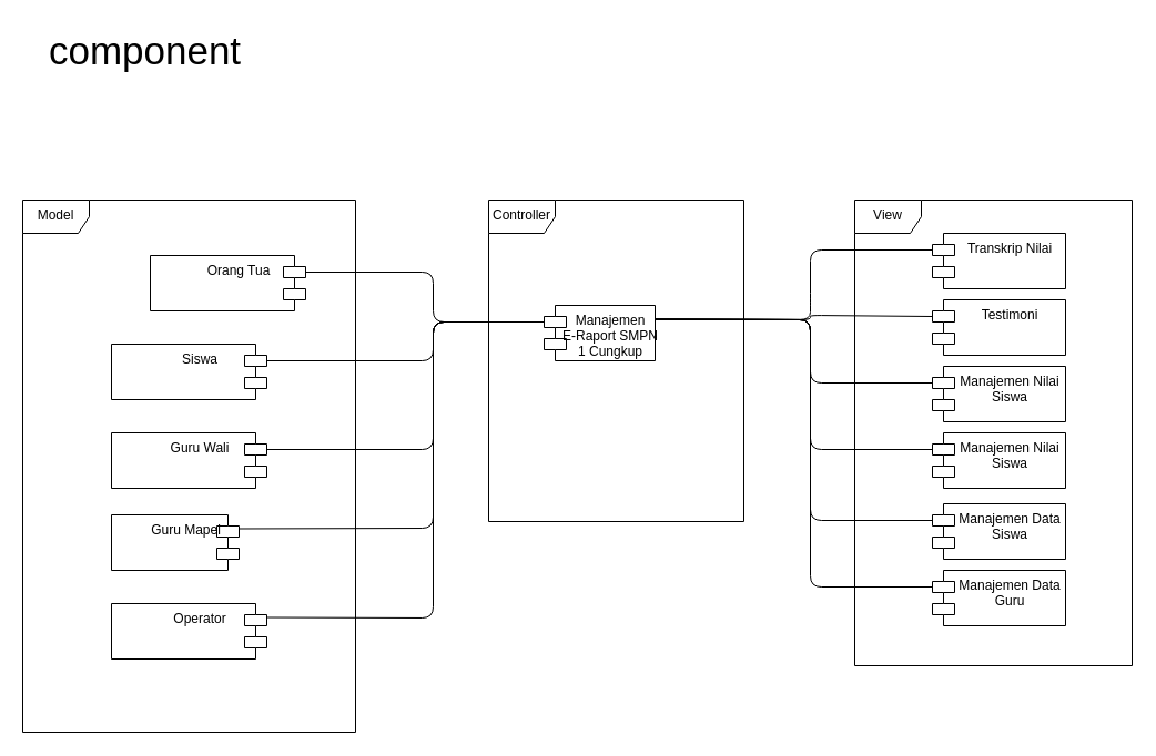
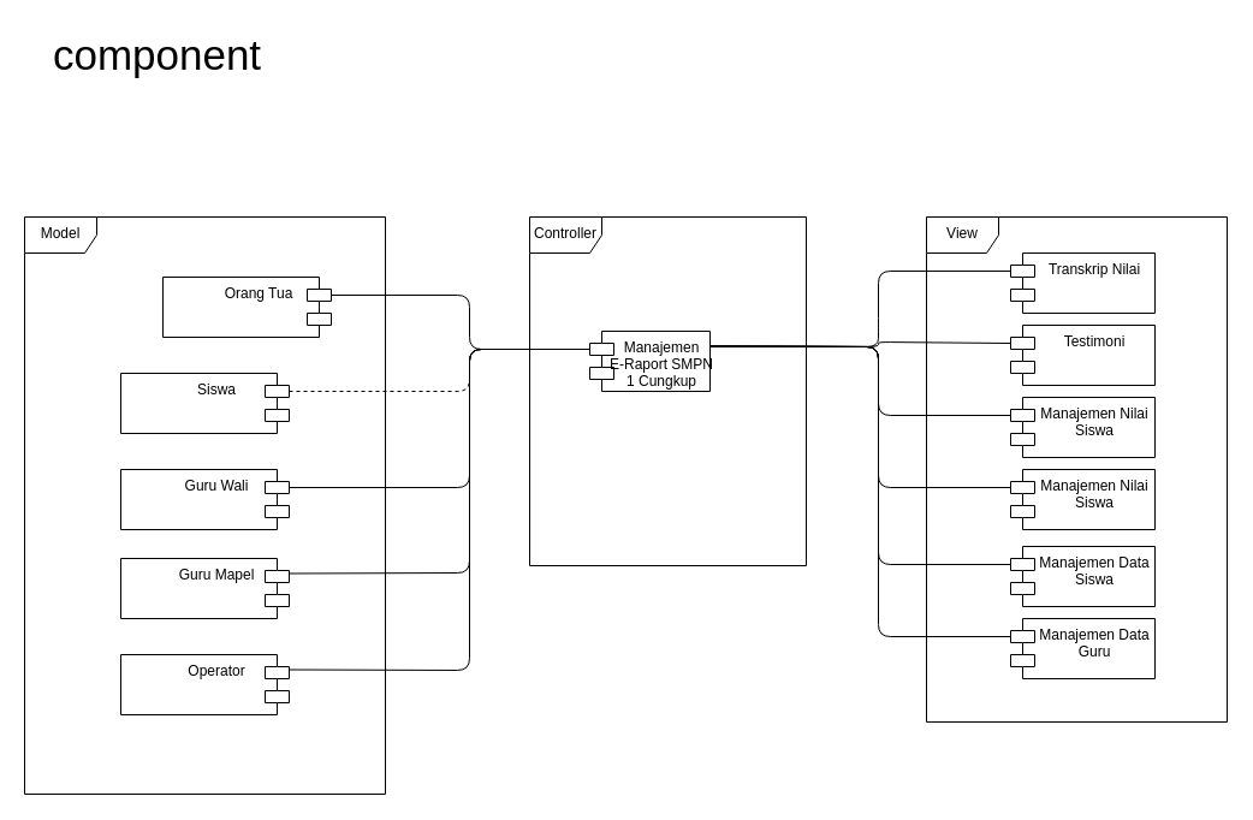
  <mxCell id="0" />
  <mxCell id="1" parent="0" />
  <mxCell id="2" value="View" style="shape=umlFrame;whiteSpace=wrap;html=1;verticalAlign=top;" vertex="1" parent="1"><mxGeometry x="770" y="180" width="250" height="420" as="geometry" /></mxCell>
  <mxCell id="3" value="Model" style="shape=umlFrame;whiteSpace=wrap;html=1;verticalAlign=top;" vertex="1" parent="1"><mxGeometry x="20" y="180" width="300" height="480" as="geometry" /></mxCell>
  <mxCell id="4" value="Controller" style="shape=umlFrame;whiteSpace=wrap;html=1;verticalAlign=top;" vertex="1" parent="1"><mxGeometry x="440" y="180" width="230" height="290" as="geometry" /></mxCell>
  <mxCell id="5" value="Orang Tua" style="shape=module;align=left;spacingLeft=20;align=center;verticalAlign=top;flipV=0;flipH=1;" vertex="1" parent="1"><mxGeometry x="135" y="230" width="140" height="50" as="geometry" /></mxCell>
  <mxCell id="6" value="Siswa" style="shape=module;align=left;spacingLeft=20;align=center;verticalAlign=top;flipH=1;" vertex="1" parent="1"><mxGeometry x="100" y="310" width="140" height="50" as="geometry" /></mxCell>
  <mxCell id="7" value="Guru Wali" style="shape=module;align=left;spacingLeft=20;align=center;verticalAlign=top;flipH=1;" vertex="1" parent="1"><mxGeometry x="100" y="390" width="140" height="50" as="geometry" /></mxCell>
  <mxCell id="8" value="Transkrip Nilai" style="shape=module;align=left;spacingLeft=20;align=center;verticalAlign=top;" vertex="1" parent="1"><mxGeometry x="840" y="210" width="120" height="50" as="geometry" /></mxCell>
  <mxCell id="9" value="Testimoni" style="shape=module;align=left;spacingLeft=20;align=center;verticalAlign=top;" vertex="1" parent="1"><mxGeometry x="840" y="270" width="120" height="50" as="geometry" /></mxCell>
  <mxCell id="10" value="Manajemen Nilai&#10;Siswa" style="shape=module;align=left;spacingLeft=20;align=center;verticalAlign=top;" vertex="1" parent="1"><mxGeometry x="840" y="330" width="120" height="50" as="geometry" /></mxCell>
  <mxCell id="11" value="Manajemen&#10;E-Raport SMPN &#10;1 Cungkup" style="shape=module;align=left;spacingLeft=20;align=center;verticalAlign=top;" vertex="1" parent="1"><mxGeometry x="490" y="275" width="100" height="50" as="geometry" /></mxCell>
  <mxCell id="12" value="" style="endArrow=none;html=1;fontSize=35;strokeWidth=1;exitX=0;exitY=0;exitDx=0;exitDy=15;exitPerimeter=0;entryX=0;entryY=0;entryDx=0;entryDy=15;entryPerimeter=0;" edge="1" parent="1" source="5" target="11"><mxGeometry width="50" height="50" relative="1" as="geometry"><mxPoint x="360" y="310" as="sourcePoint" /><mxPoint x="410" y="260" as="targetPoint" /><Array as="points"><mxPoint x="390" y="245" /><mxPoint x="390" y="290" /></Array></mxGeometry></mxCell>
- <mxCell id="13" value="" style="endArrow=none;html=1;fontSize=35;strokeWidth=1;exitX=0;exitY=0;exitDx=0;exitDy=15;exitPerimeter=0;entryX=0;entryY=0;entryDx=0;entryDy=15;entryPerimeter=0;" edge="1" parent="1" source="6" target="11"><mxGeometry width="50" height="50" relative="1" as="geometry"><mxPoint x="250" y="255" as="sourcePoint" /><mxPoint x="500" y="300" as="targetPoint" /><Array as="points"><mxPoint x="390" y="325" /><mxPoint x="390" y="290" /></Array></mxGeometry></mxCell>
+ <mxCell id="13" value="" style="endArrow=none;html=1;fontSize=35;strokeWidth=1;exitX=0;exitY=0;exitDx=0;exitDy=15;exitPerimeter=0;entryX=0;entryY=0;entryDx=0;entryDy=15;entryPerimeter=0;dashed=1;" edge="1" parent="1" source="6" target="11"><mxGeometry width="50" height="50" relative="1" as="geometry"><mxPoint x="250" y="255" as="sourcePoint" /><mxPoint x="500" y="300" as="targetPoint" /><Array as="points"><mxPoint x="390" y="325" /><mxPoint x="390" y="290" /></Array></mxGeometry></mxCell>
  <mxCell id="14" value="" style="endArrow=none;html=1;fontSize=35;strokeWidth=1;exitX=0;exitY=0;exitDx=0;exitDy=15;exitPerimeter=0;entryX=0;entryY=0;entryDx=0;entryDy=15;entryPerimeter=0;" edge="1" parent="1" source="7"><mxGeometry width="50" height="50" relative="1" as="geometry"><mxPoint x="240" y="325" as="sourcePoint" /><mxPoint x="490" y="290" as="targetPoint" /><Array as="points"><mxPoint x="390" y="405" /><mxPoint x="390" y="325" /><mxPoint x="390" y="290" /></Array></mxGeometry></mxCell>
  <mxCell id="15" value="Manajemen Nilai&#10;Siswa" style="shape=module;align=left;spacingLeft=20;align=center;verticalAlign=top;" vertex="1" parent="1"><mxGeometry x="840" y="390" width="120" height="50" as="geometry" /></mxCell>
  <mxCell id="16" value="component" style="text;html=1;align=center;verticalAlign=middle;resizable=0;points=[];autosize=1;strokeColor=none;fontSize=35;" vertex="1" parent="1"><mxGeometry x="35" y="20" width="190" height="50" as="geometry" /></mxCell>
  <mxCell id="17" value="Operator" style="shape=module;align=left;spacingLeft=20;align=center;verticalAlign=top;flipH=1;" vertex="1" parent="1"><mxGeometry x="100" y="544" width="140" height="50" as="geometry" /></mxCell>
- <mxCell id="18" value="Guru Mapel" style="shape=module;align=left;spacingLeft=20;align=center;verticalAlign=top;flipV=0;flipH=1;" vertex="1" parent="1"><mxGeometry x="100" y="464" width="115" height="50" as="geometry" /></mxCell>
+ <mxCell id="18" value="Guru Mapel" style="shape=module;align=left;spacingLeft=20;align=center;verticalAlign=top;flipV=0;flipH=1;" vertex="1" parent="1"><mxGeometry x="100" y="464" width="140" height="50" as="geometry" /></mxCell>
  <mxCell id="19" value="" style="endArrow=none;html=1;fontSize=35;strokeWidth=1;exitX=1;exitY=0.25;exitDx=0;exitDy=0;entryX=0;entryY=0;entryDx=0;entryDy=15;entryPerimeter=0;" edge="1" parent="1" source="18"><mxGeometry width="50" height="50" relative="1" as="geometry"><mxPoint x="240" y="325" as="sourcePoint" /><mxPoint x="490" y="290" as="targetPoint" /><Array as="points"><mxPoint x="390" y="476" /><mxPoint x="390" y="325" /><mxPoint x="390" y="290" /></Array></mxGeometry></mxCell>
  <mxCell id="20" value="" style="endArrow=none;html=1;fontSize=35;strokeWidth=1;exitX=1;exitY=0.25;exitDx=0;exitDy=0;entryX=0;entryY=0;entryDx=0;entryDy=15;entryPerimeter=0;" edge="1" parent="1" source="17"><mxGeometry width="50" height="50" relative="1" as="geometry"><mxPoint x="240" y="476.5" as="sourcePoint" /><mxPoint x="490" y="290" as="targetPoint" /><Array as="points"><mxPoint x="390" y="557" /><mxPoint x="390" y="325" /><mxPoint x="390" y="290" /></Array></mxGeometry></mxCell>
  <mxCell id="21" value="Manajemen Data &#10;Guru" style="shape=module;align=left;spacingLeft=20;align=center;verticalAlign=top;" vertex="1" parent="1"><mxGeometry x="840" y="514" width="120" height="50" as="geometry" /></mxCell>
  <mxCell id="22" value="Manajemen Data&#10;Siswa" style="shape=module;align=left;spacingLeft=20;align=center;verticalAlign=top;" vertex="1" parent="1"><mxGeometry x="840" y="454" width="120" height="50" as="geometry" /></mxCell>
  <mxCell id="23" value="" style="endArrow=none;html=1;fontSize=35;strokeWidth=1;exitX=1;exitY=0.25;exitDx=0;exitDy=0;entryX=0;entryY=0;entryDx=0;entryDy=15;entryPerimeter=0;" edge="1" parent="1" source="11" target="8"><mxGeometry width="50" height="50" relative="1" as="geometry"><mxPoint x="240" y="476.5" as="sourcePoint" /><mxPoint x="490" y="290" as="targetPoint" /><Array as="points"><mxPoint x="730" y="288" /><mxPoint x="730" y="274" /><mxPoint x="730" y="225" /></Array></mxGeometry></mxCell>
  <mxCell id="24" value="" style="endArrow=none;html=1;fontSize=35;strokeWidth=1;exitX=1;exitY=0.25;exitDx=0;exitDy=0;entryX=0;entryY=0;entryDx=0;entryDy=15;entryPerimeter=0;" edge="1" parent="1" source="11" target="9"><mxGeometry width="50" height="50" relative="1" as="geometry"><mxPoint x="240" y="476.5" as="sourcePoint" /><mxPoint x="490" y="290" as="targetPoint" /><Array as="points"><mxPoint x="730" y="288" /><mxPoint x="730" y="284" /></Array></mxGeometry></mxCell>
  <mxCell id="25" value="" style="endArrow=none;html=1;fontSize=35;strokeWidth=1;exitX=1;exitY=0.25;exitDx=0;exitDy=0;entryX=0;entryY=0;entryDx=0;entryDy=15;entryPerimeter=0;" edge="1" parent="1" source="11" target="10"><mxGeometry width="50" height="50" relative="1" as="geometry"><mxPoint x="240" y="476.5" as="sourcePoint" /><mxPoint x="490" y="290" as="targetPoint" /><Array as="points"><mxPoint x="730" y="288" /><mxPoint x="730" y="345" /></Array></mxGeometry></mxCell>
  <mxCell id="26" value="" style="endArrow=none;html=1;fontSize=35;strokeWidth=1;exitX=1;exitY=0.25;exitDx=0;exitDy=0;entryX=0;entryY=0;entryDx=0;entryDy=15;entryPerimeter=0;" edge="1" parent="1" source="11" target="15"><mxGeometry width="50" height="50" relative="1" as="geometry"><mxPoint x="240" y="476.5" as="sourcePoint" /><mxPoint x="490" y="290" as="targetPoint" /><Array as="points"><mxPoint x="730" y="288" /><mxPoint x="730" y="405" /></Array></mxGeometry></mxCell>
  <mxCell id="27" value="" style="endArrow=none;html=1;fontSize=35;strokeWidth=1;exitX=1;exitY=0.25;exitDx=0;exitDy=0;entryX=0;entryY=0;entryDx=0;entryDy=15;entryPerimeter=0;" edge="1" parent="1" source="11" target="22"><mxGeometry width="50" height="50" relative="1" as="geometry"><mxPoint x="240" y="476.5" as="sourcePoint" /><mxPoint x="490" y="290" as="targetPoint" /><Array as="points"><mxPoint x="730" y="288" /><mxPoint x="730" y="469" /></Array></mxGeometry></mxCell>
  <mxCell id="28" value="" style="endArrow=none;html=1;fontSize=35;strokeWidth=1;exitX=1;exitY=0.25;exitDx=0;exitDy=0;entryX=0;entryY=0;entryDx=0;entryDy=15;entryPerimeter=0;" edge="1" parent="1" source="11" target="21"><mxGeometry width="50" height="50" relative="1" as="geometry"><mxPoint x="240" y="476.5" as="sourcePoint" /><mxPoint x="490" y="290" as="targetPoint" /><Array as="points"><mxPoint x="730" y="288" /><mxPoint x="730" y="529" /></Array></mxGeometry></mxCell>
